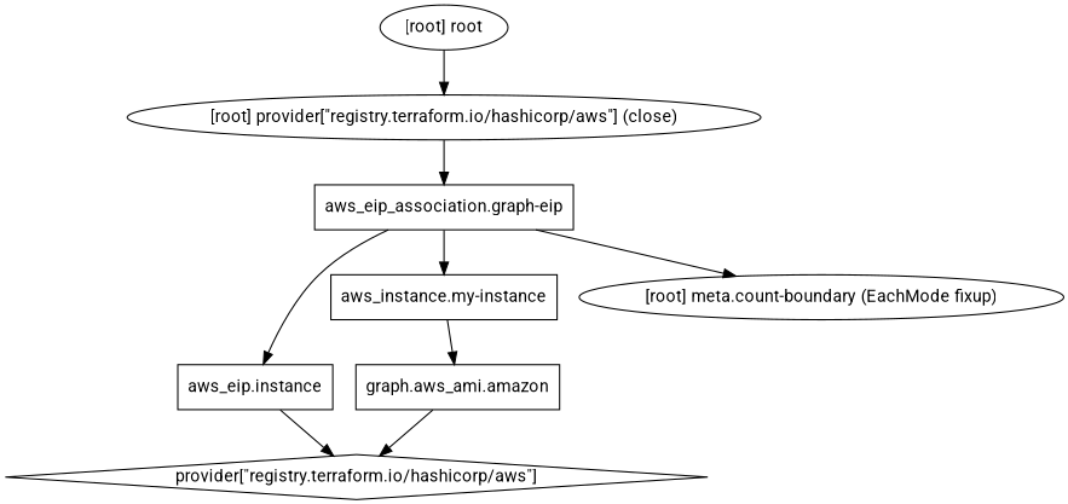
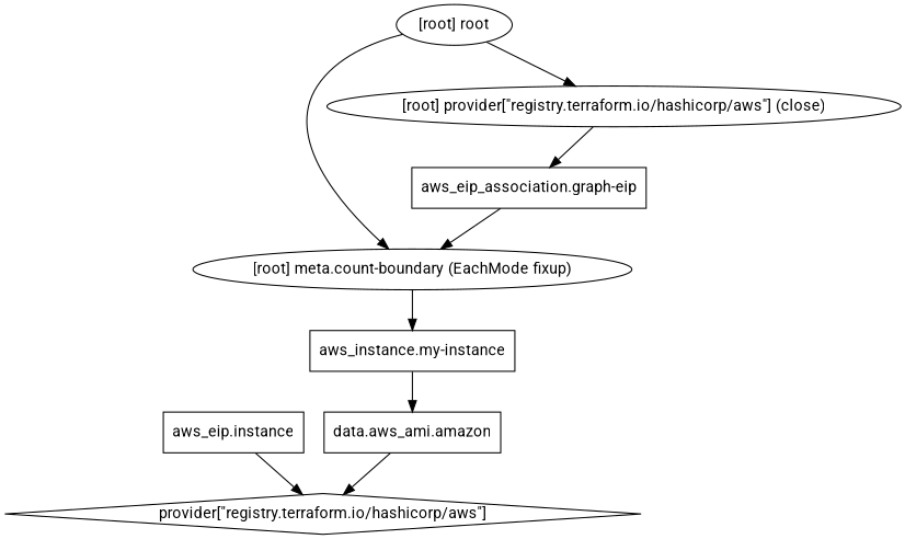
  digraph {
    compound=true
    fontname=Roboto
    newrank=true
    node [fontname=Roboto shape=box]
    edge [fontname=Roboto]
    n1 [label="aws_eip.instance"]
    n2 [label="provider[\"registry.terraform.io/hashicorp/aws\"]" shape=diamond]
    n3 [label="aws_eip_association.graph-eip"]
    n4 [label="aws_instance.my-instance"]
-   n5 [label="graph.aws_ami.amazon"]
+   n5 [label="data.aws_ami.amazon"]
    "[root] meta.count-boundary (EachMode fixup)" [shape=""]
    "[root] provider[\"registry.terraform.io/hashicorp/aws\"] (close)" [shape=""]
    "[root] root" [shape=""]
    subgraph sub_1 {
      n1
      n2
      n3
      n4
      n5
      "[root] meta.count-boundary (EachMode fixup)"
      "[root] provider[\"registry.terraform.io/hashicorp/aws\"] (close)"
      "[root] root"
    }
    n1 -> n2
-   n3 -> n1
-   n3 -> n4
+   "[root] meta.count-boundary (EachMode fixup)" -> n4
    n3 -> "[root] meta.count-boundary (EachMode fixup)"
    n4 -> n5
    n5 -> n2
    "[root] provider[\"registry.terraform.io/hashicorp/aws\"] (close)" -> n3
+   "[root] root" -> "[root] meta.count-boundary (EachMode fixup)"
    "[root] root" -> "[root] provider[\"registry.terraform.io/hashicorp/aws\"] (close)"
  }
